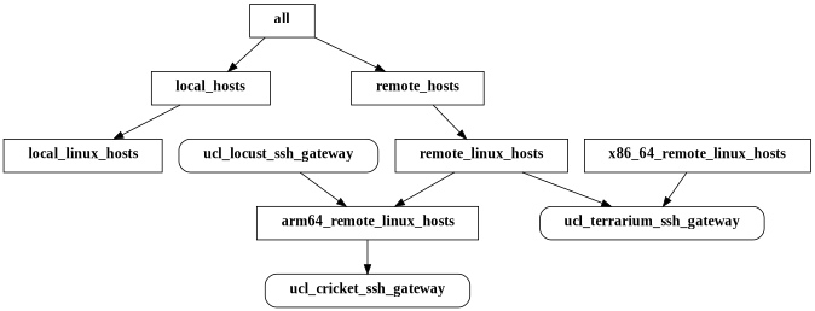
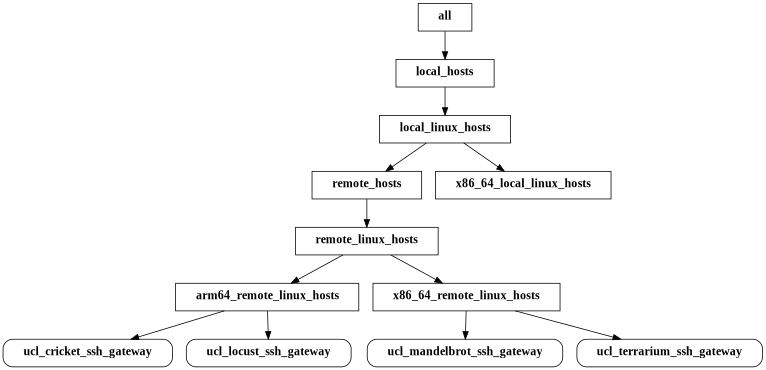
  digraph {
    rankdir=TB
    node [shape=record]
    n1 [label=< <table border="0" cellborder="0">   <tr><td><b>   <font face="Times New Roman, Bold" point-size="16">all</font>   </b></td></tr> </table> >]
    n2 [label=< <table border="0" cellborder="0">   <tr><td><b>   <font face="Times New Roman, Bold" point-size="16">local_hosts</font>   </b></td></tr> </table> >]
    n3 [label=< <table border="0" cellborder="0">   <tr><td><b>   <font face="Times New Roman, Bold" point-size="16">remote_hosts</font>   </b></td></tr> </table> >]
    n4 [label=< <table border="0" cellborder="0">   <tr><td><b>   <font face="Times New Roman, Bold" point-size="16">local_linux_hosts</font>   </b></td></tr> </table> >]
    n5 [label=< <table border="0" cellborder="0">   <tr><td><b>   <font face="Times New Roman, Bold" point-size="16">remote_linux_hosts</font>   </b></td></tr> </table> >]
    n6 [label=< <table border="0" cellborder="0">   <tr><td><b>   <font face="Times New Roman, Bold" point-size="16">arm64_remote_linux_hosts</font>   </b></td></tr> </table> >]
    n7 [label=< <table border="0" cellborder="0">   <tr><td><b>   <font face="Times New Roman, Bold" point-size="16">ucl_cricket_ssh_gateway</font>   </b></td></tr> </table> > style=rounded]
    n8 [label=< <table border="0" cellborder="0">   <tr><td><b>   <font face="Times New Roman, Bold" point-size="16">ucl_locust_ssh_gateway</font>   </b></td></tr> </table> > style=rounded]
+   n9 [label=< <table border="0" cellborder="0">   <tr><td><b>   <font face="Times New Roman, Bold" point-size="16">x86_64_local_linux_hosts</font>   </b></td></tr> </table> >]
    n10 [label=< <table border="0" cellborder="0">   <tr><td><b>   <font face="Times New Roman, Bold" point-size="16">x86_64_remote_linux_hosts</font>   </b></td></tr> </table> >]
+   n11 [label=< <table border="0" cellborder="0">   <tr><td><b>   <font face="Times New Roman, Bold" point-size="16">ucl_mandelbrot_ssh_gateway</font>   </b></td></tr> </table> > style=rounded]
    n12 [label=< <table border="0" cellborder="0">   <tr><td><b>   <font face="Times New Roman, Bold" point-size="16">ucl_terrarium_ssh_gateway</font>   </b></td></tr> </table> > style=rounded]
    n1 -> n2
-   n1 -> n3
+   n4 -> n3
    n2 -> n4
    n3 -> n5
+   n4 -> n9
    n5 -> n6
-   n5 -> n12
+   n5 -> n10
    n6 -> n7
-   n8 -> n6
+   n6 -> n8
+   n10 -> n11
    n10 -> n12
  }
